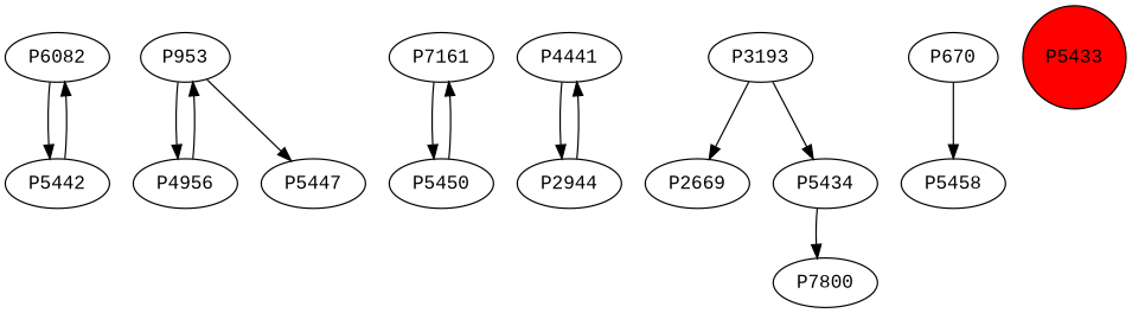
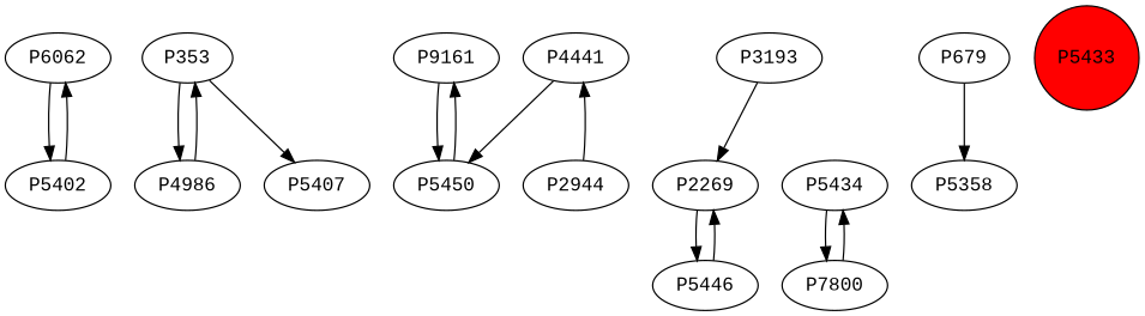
  digraph {
    fontname="Liberation Mono"
    node [fontname="Liberation Mono"]
    edge [fontname="Liberation Mono"]
-   P6082
-   P5442
-   P353 [label=P953]
-   P4956
-   P5447
-   P7161
+   P6082 [label=P6062]
+   P5442 [label=P5402]
+   P353
+   P4956 [label=P4986]
+   P5447 [label=P5407]
+   P7161 [label=P9161]
    P5450
    n8 [label=P4441]
    P2944
    P3193
-   P2269 [label=P2669]
+   P2269
+   P5446
    n13 [label=P7800]
    P5434
-   P670
-   P5458
+   P670 [label=P679]
+   P5458 [label=P5358]
    P5433 [fillcolor=red shape=circle style=filled]
    P6082 -> P5442
    P5442 -> P6082
    P353 -> P4956
    P353 -> P5447
    P4956 -> P353
    P7161 -> P5450
    P5450 -> P7161
-   n8 -> P2944
+   n8 -> P5450
    P2944 -> n8
    P3193 -> P2269
-   P3193 -> P5434
+   P2269 -> P5446
+   P5446 -> P2269
+   n13 -> P5434
    P5434 -> n13
    P670 -> P5458
  }
